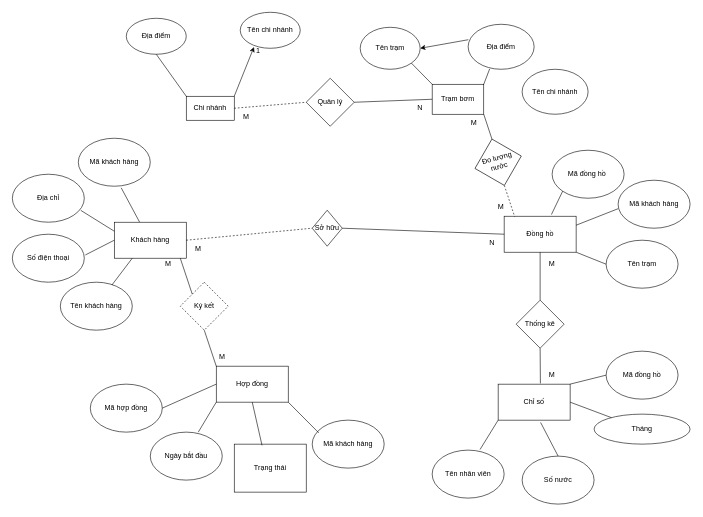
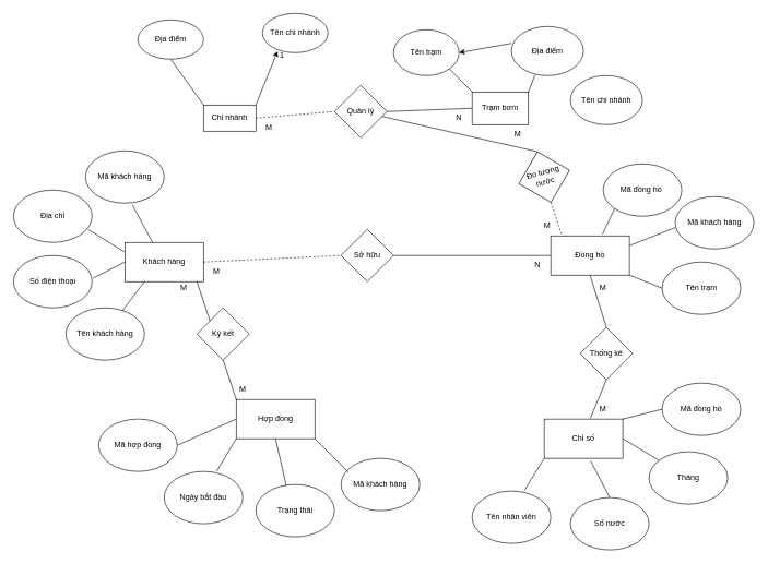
  <mxCell id="0" />
  <mxCell id="1" parent="0" />
  <mxCell id="2" value="Chi nhánh" style="rounded=0;whiteSpace=wrap;html=1;" vertex="1" parent="1"><mxGeometry x="310" y="160" width="80" height="40" as="geometry" /></mxCell>
  <mxCell id="3" value="Tên chi nhánh" style="ellipse;whiteSpace=wrap;html=1;" vertex="1" parent="1"><mxGeometry x="400" y="20" width="100" height="60" as="geometry" /></mxCell>
  <mxCell id="4" value="Địa điểm" style="ellipse;whiteSpace=wrap;html=1;" vertex="1" parent="1"><mxGeometry x="210" y="30" width="100" height="60" as="geometry" /></mxCell>
  <mxCell id="5" value="Trạm bơm" style="rounded=0;whiteSpace=wrap;html=1;" vertex="1" parent="1"><mxGeometry x="720" y="140" width="86" height="50" as="geometry" /></mxCell>
  <mxCell id="6" value="Tên trạm" style="ellipse;whiteSpace=wrap;html=1;" vertex="1" parent="1"><mxGeometry x="600" y="45" width="100" height="70" as="geometry" /></mxCell>
  <mxCell id="7" value="Địa điểm" style="ellipse;whiteSpace=wrap;html=1;" vertex="1" parent="1"><mxGeometry x="780" width="110" height="75" as="geometry" y="40" /></mxCell>
  <mxCell id="8" value="Tên chi nhánh" style="ellipse;whiteSpace=wrap;html=1;" vertex="1" parent="1"><mxGeometry x="870" y="115" width="110" height="75" as="geometry" /></mxCell>
  <mxCell id="9" value="Khách hàng" style="rounded=0;whiteSpace=wrap;html=1;" vertex="1" parent="1"><mxGeometry x="190" y="370" width="120" height="60" as="geometry" /></mxCell>
  <mxCell id="10" value="Đồng hồ" style="rounded=0;whiteSpace=wrap;html=1;" vertex="1" parent="1"><mxGeometry x="840" y="360" width="120" height="60" as="geometry" /></mxCell>
  <mxCell id="11" value="Mã khách hàng" style="ellipse;whiteSpace=wrap;html=1;" vertex="1" parent="1"><mxGeometry x="130" y="230" width="120" height="80" as="geometry" /></mxCell>
  <mxCell id="12" value="Địa chỉ" style="ellipse;whiteSpace=wrap;html=1;" vertex="1" parent="1"><mxGeometry x="20" y="290" width="120" height="80" as="geometry" /></mxCell>
  <mxCell id="13" value="Số điện thoại" style="ellipse;whiteSpace=wrap;html=1;" vertex="1" parent="1"><mxGeometry x="20" y="390" width="120" height="80" as="geometry" /></mxCell>
  <mxCell id="14" value="Tên khách hàng" style="ellipse;whiteSpace=wrap;html=1;" vertex="1" parent="1"><mxGeometry x="100" y="470" width="120" height="80" as="geometry" /></mxCell>
  <mxCell id="15" value="Mã đồng hồ&amp;nbsp;" style="ellipse;whiteSpace=wrap;html=1;" vertex="1" parent="1"><mxGeometry x="920" y="250" width="120" height="80" as="geometry" /></mxCell>
  <mxCell id="16" value="Mã khách hàng" style="ellipse;whiteSpace=wrap;html=1;" vertex="1" parent="1"><mxGeometry x="1030" y="300" width="120" height="80" as="geometry" /></mxCell>
  <mxCell id="17" value="Tên trạm" style="ellipse;whiteSpace=wrap;html=1;" vertex="1" parent="1"><mxGeometry x="1010" y="400" width="120" height="80" as="geometry" /></mxCell>
  <mxCell id="18" value="Hợp đồng" style="rounded=0;whiteSpace=wrap;html=1;" vertex="1" parent="1"><mxGeometry x="360" y="610" width="120" height="60" as="geometry" /></mxCell>
  <mxCell id="19" value="Chỉ số" style="rounded=0;whiteSpace=wrap;html=1;" vertex="1" parent="1"><mxGeometry x="830" y="640" width="120" height="60" as="geometry" /></mxCell>
  <mxCell id="20" value="Số nước" style="ellipse;whiteSpace=wrap;html=1;" vertex="1" parent="1"><mxGeometry x="870" y="760" width="120" height="80" as="geometry" /></mxCell>
- <mxCell id="21" value="Tháng" style="ellipse;whiteSpace=wrap;html=1;" vertex="1" parent="1"><mxGeometry x="990" y="690" width="160" height="50" as="geometry" /></mxCell>
+ <mxCell id="21" value="Tháng" style="ellipse;whiteSpace=wrap;html=1;" vertex="1" parent="1"><mxGeometry x="990" y="690" width="120" height="80" as="geometry" /></mxCell>
  <mxCell id="22" value="Mã hợp đồng" style="ellipse;whiteSpace=wrap;html=1;" vertex="1" parent="1"><mxGeometry x="150" y="640" width="120" height="80" as="geometry" /></mxCell>
  <mxCell id="23" value="Ngày bắt đầu" style="ellipse;whiteSpace=wrap;html=1;" vertex="1" parent="1"><mxGeometry x="250" y="720" width="120" height="80" as="geometry" /></mxCell>
- <mxCell id="24" value="Trạng thái" style="whiteSpace=wrap;html=1;rounded=0;" vertex="1" parent="1"><mxGeometry x="390" y="740" width="120" height="80" as="geometry" /></mxCell>
+ <mxCell id="24" value="Trạng thái" style="ellipse;whiteSpace=wrap;html=1;" vertex="1" parent="1"><mxGeometry x="390" y="740" width="120" height="80" as="geometry" /></mxCell>
  <mxCell id="25" value="Mã khách hàng" style="ellipse;whiteSpace=wrap;html=1;" vertex="1" parent="1"><mxGeometry x="520" y="700" width="120" height="80" as="geometry" /></mxCell>
  <mxCell id="26" value="" style="endArrow=classic;html=1;rounded=0;entryX=0.229;entryY=0.965;entryDx=0;entryDy=0;entryPerimeter=0;exitX=1;exitY=0;exitDx=0;exitDy=0;" edge="1" parent="1" source="2" target="3"><mxGeometry width="50" height="50" relative="1" as="geometry"><mxPoint x="430" y="200" as="sourcePoint" /><mxPoint x="480" y="150" as="targetPoint" /></mxGeometry></mxCell>
  <mxCell id="27" value="1" style="text;html=1;align=center;verticalAlign=middle;whiteSpace=wrap;rounded=0;" vertex="1" parent="1"><mxGeometry x="400" y="70" width="60" height="30" as="geometry" /></mxCell>
  <mxCell id="28" value="Quản lý" style="rhombus;whiteSpace=wrap;html=1;" vertex="1" parent="1"><mxGeometry x="510" y="130" width="80" height="80" as="geometry" /></mxCell>
  <mxCell id="29" value="" style="endArrow=none;html=1;rounded=0;exitX=1;exitY=0.5;exitDx=0;exitDy=0;entryX=0;entryY=0.5;entryDx=0;entryDy=0;dashed=1;" edge="1" parent="1" source="2" target="28"><mxGeometry width="50" height="50" relative="1" as="geometry"><mxPoint x="540" y="150" as="sourcePoint" /><mxPoint x="590" y="100" as="targetPoint" /></mxGeometry></mxCell>
  <mxCell id="30" value="" style="endArrow=none;html=1;rounded=0;entryX=0;entryY=0.5;entryDx=0;entryDy=0;exitX=1;exitY=0.5;exitDx=0;exitDy=0;" edge="1" parent="1" source="28" target="5"><mxGeometry width="50" height="50" relative="1" as="geometry"><mxPoint x="540" y="150" as="sourcePoint" /><mxPoint x="590" y="100" as="targetPoint" /></mxGeometry></mxCell>
  <mxCell id="31" value="N" style="text;html=1;align=center;verticalAlign=middle;whiteSpace=wrap;rounded=0;" vertex="1" parent="1"><mxGeometry x="670" y="165" width="60" height="30" as="geometry" /></mxCell>
  <mxCell id="32" value="M" style="text;html=1;align=center;verticalAlign=middle;whiteSpace=wrap;rounded=0;" vertex="1" parent="1"><mxGeometry x="380" y="180" width="60" height="30" as="geometry" /></mxCell>
  <mxCell id="33" value="" style="endArrow=none;html=1;rounded=0;entryX=0.5;entryY=1;entryDx=0;entryDy=0;exitX=0;exitY=0;exitDx=0;exitDy=0;" edge="1" parent="1" source="2" target="4"><mxGeometry width="50" height="50" relative="1" as="geometry"><mxPoint x="200" y="180" as="sourcePoint" /><mxPoint x="250" y="130" as="targetPoint" /></mxGeometry></mxCell>
  <mxCell id="34" value="" style="endArrow=classic;html=1;rounded=0;exitX=0.003;exitY=0.343;exitDx=0;exitDy=0;exitPerimeter=0;entryX=1;entryY=0.5;entryDx=0;entryDy=0;" edge="1" parent="1" source="7" target="6"><mxGeometry width="50" height="50" relative="1" as="geometry"><mxPoint x="730" y="70" as="sourcePoint" /><mxPoint x="780" y="20" as="targetPoint" /></mxGeometry></mxCell>
  <mxCell id="35" value="" style="endArrow=none;html=1;rounded=0;entryX=1;entryY=1;entryDx=0;entryDy=0;exitX=0;exitY=0;exitDx=0;exitDy=0;" edge="1" parent="1" source="5" target="6"><mxGeometry width="50" height="50" relative="1" as="geometry"><mxPoint x="640" y="260" as="sourcePoint" /><mxPoint x="690" y="210" as="targetPoint" /></mxGeometry></mxCell>
  <mxCell id="36" value="" style="endArrow=none;html=1;rounded=0;entryX=0.326;entryY=0.992;entryDx=0;entryDy=0;entryPerimeter=0;exitX=1;exitY=0;exitDx=0;exitDy=0;" edge="1" parent="1" source="5" target="7"><mxGeometry width="50" height="50" relative="1" as="geometry"><mxPoint x="830" y="170" as="sourcePoint" /><mxPoint x="880" y="120" as="targetPoint" /></mxGeometry></mxCell>
  <mxCell id="37" value="" style="endArrow=none;html=1;rounded=0;entryX=0;entryY=1;entryDx=0;entryDy=0;exitX=0.657;exitY=-0.047;exitDx=0;exitDy=0;exitPerimeter=0;" edge="1" parent="1" source="10" target="15"><mxGeometry width="50" height="50" relative="1" as="geometry"><mxPoint x="790" y="340" as="sourcePoint" /><mxPoint x="840" y="290" as="targetPoint" /></mxGeometry></mxCell>
  <mxCell id="38" value="" style="endArrow=none;html=1;rounded=0;entryX=0.001;entryY=0.593;entryDx=0;entryDy=0;entryPerimeter=0;exitX=1;exitY=0.25;exitDx=0;exitDy=0;" edge="1" parent="1" source="10" target="16"><mxGeometry width="50" height="50" relative="1" as="geometry"><mxPoint x="970" y="390" as="sourcePoint" /><mxPoint x="1020" y="340" as="targetPoint" /></mxGeometry></mxCell>
  <mxCell id="39" value="" style="endArrow=none;html=1;rounded=0;exitX=1;exitY=1;exitDx=0;exitDy=0;entryX=0;entryY=0.5;entryDx=0;entryDy=0;" edge="1" parent="1" source="10" target="17"><mxGeometry width="50" height="50" relative="1" as="geometry"><mxPoint x="930" y="480" as="sourcePoint" /><mxPoint x="990" y="430" as="targetPoint" /></mxGeometry></mxCell>
  <mxCell id="40" value="" style="endArrow=none;html=1;rounded=0;exitX=1;exitY=0.5;exitDx=0;exitDy=0;" edge="1" parent="1" source="19" target="21"><mxGeometry width="50" height="50" relative="1" as="geometry"><mxPoint x="820" y="600" as="sourcePoint" /><mxPoint x="870" y="550" as="targetPoint" /></mxGeometry></mxCell>
  <mxCell id="41" value="" style="endArrow=none;html=1;rounded=0;exitX=0.5;exitY=0;exitDx=0;exitDy=0;entryX=0.59;entryY=1.064;entryDx=0;entryDy=0;entryPerimeter=0;" edge="1" parent="1" source="20" target="19"><mxGeometry width="50" height="50" relative="1" as="geometry"><mxPoint x="820" y="600" as="sourcePoint" /><mxPoint x="870" y="550" as="targetPoint" /></mxGeometry></mxCell>
  <mxCell id="42" value="" style="endArrow=none;html=1;rounded=0;entryX=0;entryY=0.5;entryDx=0;entryDy=0;exitX=1;exitY=0.5;exitDx=0;exitDy=0;" edge="1" parent="1" source="22" target="18"><mxGeometry width="50" height="50" relative="1" as="geometry"><mxPoint x="270" y="690" as="sourcePoint" /><mxPoint x="320" y="640" as="targetPoint" /></mxGeometry></mxCell>
  <mxCell id="43" value="" style="endArrow=none;html=1;rounded=0;entryX=0;entryY=1;entryDx=0;entryDy=0;exitX=0.667;exitY=0;exitDx=0;exitDy=0;exitPerimeter=0;" edge="1" parent="1" source="23" target="18"><mxGeometry width="50" height="50" relative="1" as="geometry"><mxPoint x="270" y="690" as="sourcePoint" /><mxPoint x="320" y="640" as="targetPoint" /></mxGeometry></mxCell>
  <mxCell id="44" value="" style="endArrow=none;html=1;rounded=0;exitX=0.386;exitY=0.026;exitDx=0;exitDy=0;exitPerimeter=0;entryX=0.5;entryY=1;entryDx=0;entryDy=0;" edge="1" parent="1" source="24" target="18"><mxGeometry width="50" height="50" relative="1" as="geometry"><mxPoint x="370" y="680" as="sourcePoint" /><mxPoint x="420" y="630" as="targetPoint" /></mxGeometry></mxCell>
  <mxCell id="45" value="" style="endArrow=none;html=1;rounded=0;entryX=1;entryY=1;entryDx=0;entryDy=0;exitX=0.091;exitY=0.265;exitDx=0;exitDy=0;exitPerimeter=0;" edge="1" parent="1" source="25" target="18"><mxGeometry width="50" height="50" relative="1" as="geometry"><mxPoint x="270" y="690" as="sourcePoint" /><mxPoint x="320" y="640" as="targetPoint" /></mxGeometry></mxCell>
  <mxCell id="46" value="" style="endArrow=none;html=1;rounded=0;entryX=0.596;entryY=1.033;entryDx=0;entryDy=0;entryPerimeter=0;exitX=0.351;exitY=-0.005;exitDx=0;exitDy=0;exitPerimeter=0;" edge="1" parent="1" source="9" target="11"><mxGeometry width="50" height="50" relative="1" as="geometry"><mxPoint x="270" y="430" as="sourcePoint" /><mxPoint x="320" y="380" as="targetPoint" /></mxGeometry></mxCell>
  <mxCell id="47" value="" style="endArrow=none;html=1;rounded=0;entryX=0.951;entryY=0.753;entryDx=0;entryDy=0;entryPerimeter=0;exitX=0;exitY=0.25;exitDx=0;exitDy=0;" edge="1" parent="1" source="9" target="12"><mxGeometry width="50" height="50" relative="1" as="geometry"><mxPoint x="270" y="430" as="sourcePoint" /><mxPoint x="320" y="380" as="targetPoint" /></mxGeometry></mxCell>
  <mxCell id="48" value="" style="endArrow=none;html=1;rounded=0;entryX=0;entryY=0.5;entryDx=0;entryDy=0;exitX=1.014;exitY=0.433;exitDx=0;exitDy=0;exitPerimeter=0;" edge="1" parent="1" source="13" target="9"><mxGeometry width="50" height="50" relative="1" as="geometry"><mxPoint x="100" y="430" as="sourcePoint" /><mxPoint x="150" y="380" as="targetPoint" /></mxGeometry></mxCell>
  <mxCell id="49" value="" style="endArrow=none;html=1;rounded=0;exitX=0.717;exitY=0.059;exitDx=0;exitDy=0;exitPerimeter=0;entryX=0.25;entryY=1;entryDx=0;entryDy=0;" edge="1" parent="1" source="14" target="9"><mxGeometry width="50" height="50" relative="1" as="geometry"><mxPoint x="180" y="480" as="sourcePoint" /><mxPoint x="230" y="430" as="targetPoint" /></mxGeometry></mxCell>
- <mxCell id="50" value="Sở hữu" style="rhombus;whiteSpace=wrap;html=1;" vertex="1" parent="1"><mxGeometry x="520" y="350" width="50" height="60" as="geometry" /></mxCell>
+ <mxCell id="50" value="Sở hữu" style="rhombus;whiteSpace=wrap;html=1;" vertex="1" parent="1"><mxGeometry x="520" y="350" width="80" height="80" as="geometry" /></mxCell>
  <mxCell id="51" value="" style="endArrow=none;html=1;rounded=0;entryX=0;entryY=0.5;entryDx=0;entryDy=0;exitX=1;exitY=0.5;exitDx=0;exitDy=0;dashed=1;" edge="1" parent="1" source="9" target="50"><mxGeometry width="50" height="50" relative="1" as="geometry"><mxPoint x="340" y="410" as="sourcePoint" /><mxPoint x="390" y="360" as="targetPoint" /></mxGeometry></mxCell>
  <mxCell id="52" value="" style="endArrow=none;html=1;rounded=0;entryX=0;entryY=0.5;entryDx=0;entryDy=0;exitX=1;exitY=0.5;exitDx=0;exitDy=0;" edge="1" parent="1" source="50" target="10"><mxGeometry width="50" height="50" relative="1" as="geometry"><mxPoint x="640" y="410" as="sourcePoint" /><mxPoint x="690" y="360" as="targetPoint" /></mxGeometry></mxCell>
  <mxCell id="53" value="N" style="text;html=1;align=center;verticalAlign=middle;whiteSpace=wrap;rounded=0;" vertex="1" parent="1"><mxGeometry x="790" y="390" width="60" height="30" as="geometry" /></mxCell>
  <mxCell id="54" value="M" style="text;html=1;align=center;verticalAlign=middle;whiteSpace=wrap;rounded=0;" vertex="1" parent="1"><mxGeometry x="300" y="400" width="60" height="30" as="geometry" /></mxCell>
- <mxCell id="55" value="" style="endArrow=none;html=1;rounded=0;entryX=1;entryY=1;entryDx=0;entryDy=0;exitX=0.5;exitY=0;exitDx=0;exitDy=0;" edge="1" parent="1" source="57" target="5"><mxGeometry width="50" height="50" relative="1" as="geometry"><mxPoint x="781.716" y="251.716" as="sourcePoint" /><mxPoint x="820" y="230" as="targetPoint" /></mxGeometry></mxCell>
+ <mxCell id="55" value="" style="endArrow=none;html=1;rounded=0;exitX=0.5;exitY=0;exitDx=0;exitDy=0;" edge="1" parent="1" source="57" target="28"><mxGeometry width="50" height="50" relative="1" as="geometry"><mxPoint x="781.716" y="251.716" as="sourcePoint" /><mxPoint x="820" y="230" as="targetPoint" /></mxGeometry></mxCell>
  <mxCell id="56" value="" style="endArrow=none;html=1;rounded=0;exitX=0.5;exitY=1;exitDx=0;exitDy=0;entryX=0.146;entryY=0.011;entryDx=0;entryDy=0;entryPerimeter=0;dashed=1;" edge="1" parent="1" source="57" target="10"><mxGeometry width="50" height="50" relative="1" as="geometry"><mxPoint x="838.284" y="308.284" as="sourcePoint" /><mxPoint x="850" y="350" as="targetPoint" /></mxGeometry></mxCell>
  <mxCell id="57" value="Đo lượng nước" style="rhombus;whiteSpace=wrap;html=1;rotation=-15;" vertex="1" parent="1"><mxGeometry x="790" y="230" width="80" height="80" as="geometry" /></mxCell>
  <mxCell id="58" value="M" style="text;html=1;align=center;verticalAlign=middle;whiteSpace=wrap;rounded=0;" vertex="1" parent="1"><mxGeometry x="760" y="190" width="60" height="30" as="geometry" /></mxCell>
  <mxCell id="59" value="M" style="text;html=1;align=center;verticalAlign=middle;whiteSpace=wrap;rounded=0;" vertex="1" parent="1"><mxGeometry x="805" y="330" width="60" height="30" as="geometry" /></mxCell>
  <mxCell id="60" value="Mã đồng hồ" style="ellipse;whiteSpace=wrap;html=1;" vertex="1" parent="1"><mxGeometry x="1010" y="585" width="120" height="80" as="geometry" /></mxCell>
  <mxCell id="61" value="Tên nhân viên" style="ellipse;whiteSpace=wrap;html=1;" vertex="1" parent="1"><mxGeometry x="720" y="750" width="120" height="80" as="geometry" /></mxCell>
  <mxCell id="62" value="" style="endArrow=none;html=1;rounded=0;entryX=0;entryY=1;entryDx=0;entryDy=0;exitX=0.665;exitY=-0.012;exitDx=0;exitDy=0;exitPerimeter=0;" edge="1" parent="1" source="61" target="19"><mxGeometry width="50" height="50" relative="1" as="geometry"><mxPoint x="730" y="740" as="sourcePoint" /><mxPoint x="780" y="690" as="targetPoint" /></mxGeometry></mxCell>
  <mxCell id="63" value="" style="endArrow=none;html=1;rounded=0;entryX=0;entryY=0.5;entryDx=0;entryDy=0;exitX=1;exitY=0;exitDx=0;exitDy=0;" edge="1" parent="1" source="19" target="60"><mxGeometry width="50" height="50" relative="1" as="geometry"><mxPoint x="950" y="610" as="sourcePoint" /><mxPoint x="1000" y="560" as="targetPoint" /></mxGeometry></mxCell>
- <mxCell id="64" value="Thống kê" style="rhombus;whiteSpace=wrap;html=1;" vertex="1" parent="1"><mxGeometry x="860" y="500" width="80" height="80" as="geometry" /></mxCell>
+ <mxCell id="64" value="Thống kê" style="rhombus;whiteSpace=wrap;html=1;" vertex="1" parent="1"><mxGeometry x="885" y="500" width="80" height="80" as="geometry" /></mxCell>
  <mxCell id="65" value="" style="endArrow=none;html=1;rounded=0;entryX=0.5;entryY=1;entryDx=0;entryDy=0;exitX=0.5;exitY=0;exitDx=0;exitDy=0;" edge="1" parent="1" source="64" target="10"><mxGeometry width="50" height="50" relative="1" as="geometry"><mxPoint x="870" y="490" as="sourcePoint" /><mxPoint x="920" y="440" as="targetPoint" /></mxGeometry></mxCell>
  <mxCell id="66" value="" style="endArrow=none;html=1;rounded=0;entryX=0.5;entryY=1;entryDx=0;entryDy=0;exitX=0.587;exitY=-0.021;exitDx=0;exitDy=0;exitPerimeter=0;" edge="1" parent="1" source="19" target="64"><mxGeometry width="50" height="50" relative="1" as="geometry"><mxPoint x="660" y="570" as="sourcePoint" /><mxPoint x="710" y="520" as="targetPoint" /></mxGeometry></mxCell>
  <mxCell id="67" value="M" style="text;html=1;align=center;verticalAlign=middle;whiteSpace=wrap;rounded=0;" vertex="1" parent="1"><mxGeometry x="890" y="425" width="60" height="30" as="geometry" /></mxCell>
  <mxCell id="68" value="M" style="text;html=1;align=center;verticalAlign=middle;whiteSpace=wrap;rounded=0;" vertex="1" parent="1"><mxGeometry x="890" y="610" width="60" height="30" as="geometry" /></mxCell>
- <mxCell id="69" value="Ký kết" style="rhombus;whiteSpace=wrap;html=1;dashed=1;" vertex="1" parent="1"><mxGeometry x="300" y="470" width="80" height="80" as="geometry" /></mxCell>
+ <mxCell id="69" value="Ký kết" style="rhombus;whiteSpace=wrap;html=1;" vertex="1" parent="1"><mxGeometry x="300" y="470" width="80" height="80" as="geometry" /></mxCell>
  <mxCell id="70" value="" style="endArrow=none;html=1;rounded=0;entryX=0;entryY=1;entryDx=0;entryDy=0;exitX=0;exitY=0;exitDx=0;exitDy=0;" edge="1" parent="1" source="69" target="54"><mxGeometry width="50" height="50" relative="1" as="geometry"><mxPoint x="250" y="490" as="sourcePoint" /><mxPoint x="300" y="440" as="targetPoint" /></mxGeometry></mxCell>
  <mxCell id="71" value="" style="endArrow=none;html=1;rounded=0;entryX=0.5;entryY=1;entryDx=0;entryDy=0;exitX=0;exitY=0;exitDx=0;exitDy=0;" edge="1" parent="1" source="18" target="69"><mxGeometry width="50" height="50" relative="1" as="geometry"><mxPoint x="300" y="610" as="sourcePoint" /><mxPoint x="350" y="560" as="targetPoint" /></mxGeometry></mxCell>
  <mxCell id="72" value="M" style="text;html=1;align=center;verticalAlign=middle;whiteSpace=wrap;rounded=0;" vertex="1" parent="1"><mxGeometry x="250" y="425" width="60" height="30" as="geometry" /></mxCell>
  <mxCell id="73" value="M" style="text;html=1;align=center;verticalAlign=middle;whiteSpace=wrap;rounded=0;" vertex="1" parent="1"><mxGeometry x="340" y="580" width="60" height="30" as="geometry" /></mxCell>
